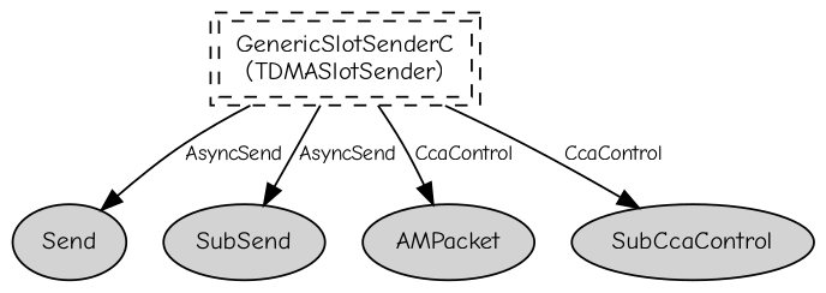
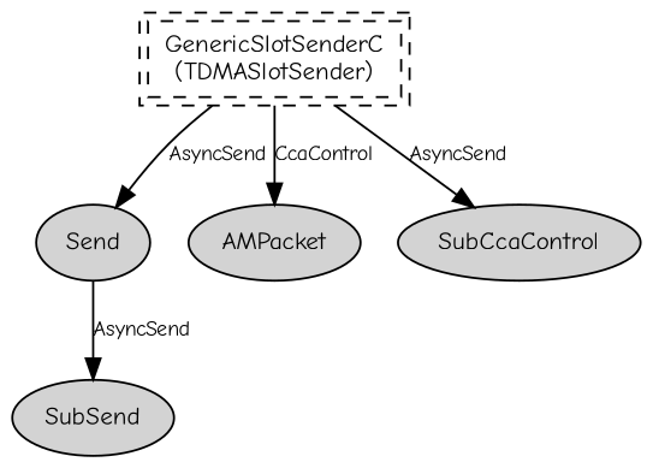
  digraph {
    fontname="Comic Neue"
    node [fontname="Comic Neue" fontsize=12 shape=ellipse style=filled]
    edge [fontname="Comic Neue" fontsize=10]
    n1 [label=Send]
    n2 [label="GenericSlotSenderC\n(TDMASlotSender)" peripheries=2 shape=box style=dashed]
    n3 [label=SubSend]
    n4 [label=AMPacket]
    n5 [label=SubCcaControl]
    n2 -> n1 [label=AsyncSend]
-   n2 -> n3 [label=AsyncSend]
+   n1 -> n3 [label=AsyncSend]
    n2 -> n4 [label=CcaControl]
-   n2 -> n5 [label=CcaControl]
+   n2 -> n5 [label=AsyncSend]
  }
